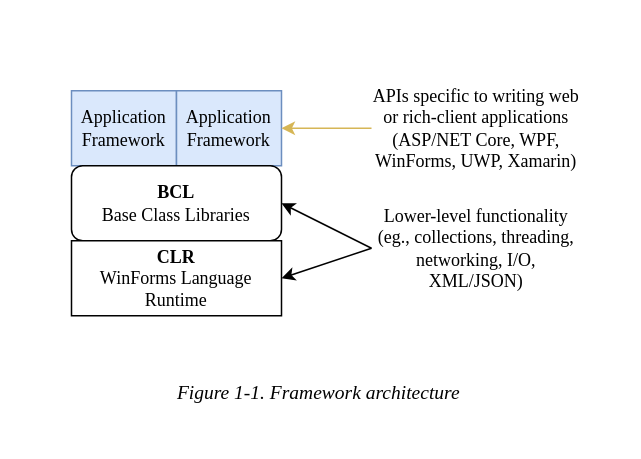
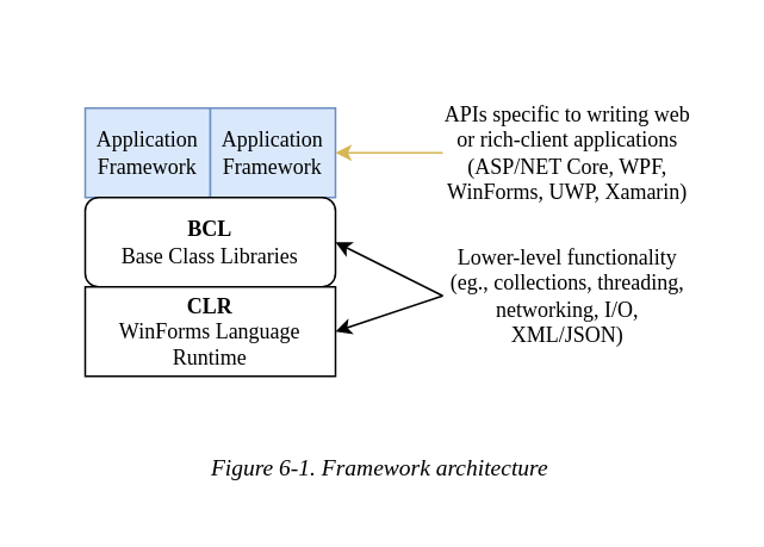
  <mxCell id="0" />
  <mxCell id="1" parent="0" />
  <mxCell id="2" value="" style="rounded=0;whiteSpace=wrap;html=1;strokeColor=none;" vertex="1" parent="1"><mxGeometry x="20" y="20" width="385" height="264" as="geometry" /></mxCell>
  <mxCell id="3" value="Application&lt;br&gt;Framework" style="rounded=0;whiteSpace=wrap;html=1;fontFamily=Times New Roman;fillColor=#dae8fc;strokeColor=#6c8ebf;" parent="1" vertex="1"><mxGeometry x="47" y="60" width="70" height="50" as="geometry" /></mxCell>
  <mxCell id="4" value="Application&lt;br&gt;Framework" style="rounded=0;whiteSpace=wrap;html=1;fontFamily=Times New Roman;fillColor=#dae8fc;strokeColor=#6c8ebf;" parent="1" vertex="1"><mxGeometry x="117" y="60" width="70" height="50" as="geometry" /></mxCell>
  <mxCell id="5" value="&lt;b&gt;BCL&lt;/b&gt;&lt;br&gt;Base Class Libraries" style="whiteSpace=wrap;html=1;fontFamily=Times New Roman;rounded=1;" parent="1" vertex="1"><mxGeometry x="47" y="110" width="140" height="50" as="geometry" /></mxCell>
  <mxCell id="6" value="&lt;b&gt;CLR&lt;/b&gt;&lt;br&gt;&lt;font&gt;WinForms Language Runtime&lt;/font&gt;" style="rounded=0;whiteSpace=wrap;html=1;fontFamily=Times New Roman;" parent="1" vertex="1"><mxGeometry x="47" y="160" width="140" height="50" as="geometry" /></mxCell>
  <mxCell id="7" style="edgeStyle=orthogonalEdgeStyle;rounded=0;orthogonalLoop=1;jettySize=auto;html=1;entryX=1;entryY=0.5;entryDx=0;entryDy=0;fontFamily=Times New Roman;fillColor=#fff2cc;strokeColor=#d6b656;" parent="1" source="8" target="4" edge="1"><mxGeometry relative="1" as="geometry" /></mxCell>
  <mxCell id="8" value="APIs specific to writing web or rich-client applications (ASP/NET Core, WPF, WinForms, UWP, Xamarin)" style="text;html=1;strokeColor=none;fillColor=none;align=center;verticalAlign=middle;whiteSpace=wrap;rounded=0;fontFamily=Times New Roman;" parent="1" vertex="1"><mxGeometry x="247" y="55" width="140" height="60" as="geometry" /></mxCell>
  <mxCell id="9" value="Lower-level functionality (eg., collections, threading, networking, I/O, XML/JSON)" style="text;html=1;strokeColor=none;fillColor=none;align=center;verticalAlign=middle;whiteSpace=wrap;rounded=0;fontFamily=Times New Roman;" parent="1" vertex="1"><mxGeometry x="247" y="140" width="140" height="50" as="geometry" /></mxCell>
  <mxCell id="10" value="" style="endArrow=classic;html=1;fontFamily=Times New Roman;entryX=1;entryY=0.5;entryDx=0;entryDy=0;exitX=0;exitY=0.5;exitDx=0;exitDy=0;" parent="1" source="9" target="5" edge="1"><mxGeometry width="50" height="50" relative="1" as="geometry"><mxPoint x="277" y="210" as="sourcePoint" /><mxPoint x="327" y="160" as="targetPoint" /></mxGeometry></mxCell>
  <mxCell id="11" value="" style="endArrow=classic;html=1;fontFamily=Times New Roman;entryX=1;entryY=0.5;entryDx=0;entryDy=0;exitX=0;exitY=0.5;exitDx=0;exitDy=0;" parent="1" source="9" target="6" edge="1"><mxGeometry width="50" height="50" relative="1" as="geometry"><mxPoint x="277" y="210" as="sourcePoint" /><mxPoint x="327" y="160" as="targetPoint" /></mxGeometry></mxCell>
- <mxCell id="12" value="Figure 1-1. Framework architecture" style="text;html=1;strokeColor=none;fillColor=none;align=center;verticalAlign=middle;whiteSpace=wrap;rounded=0;fontFamily=Times New Roman;fontStyle=2;fontSize=13;" parent="1" vertex="1"><mxGeometry x="107" y="251" width="210" height="20" as="geometry" /></mxCell>
+ <mxCell id="12" value="Figure 6-1. Framework architecture" style="text;html=1;strokeColor=none;fillColor=none;align=center;verticalAlign=middle;whiteSpace=wrap;rounded=0;fontFamily=Times New Roman;fontStyle=2;fontSize=13;" parent="1" vertex="1"><mxGeometry x="107" y="251" width="210" height="20" as="geometry" /></mxCell>
